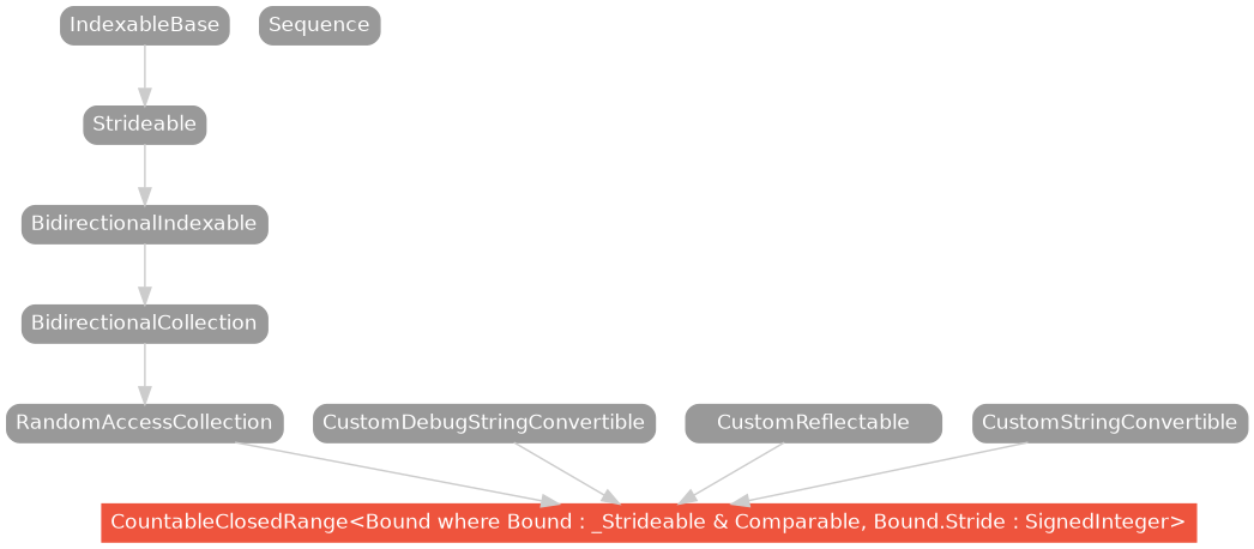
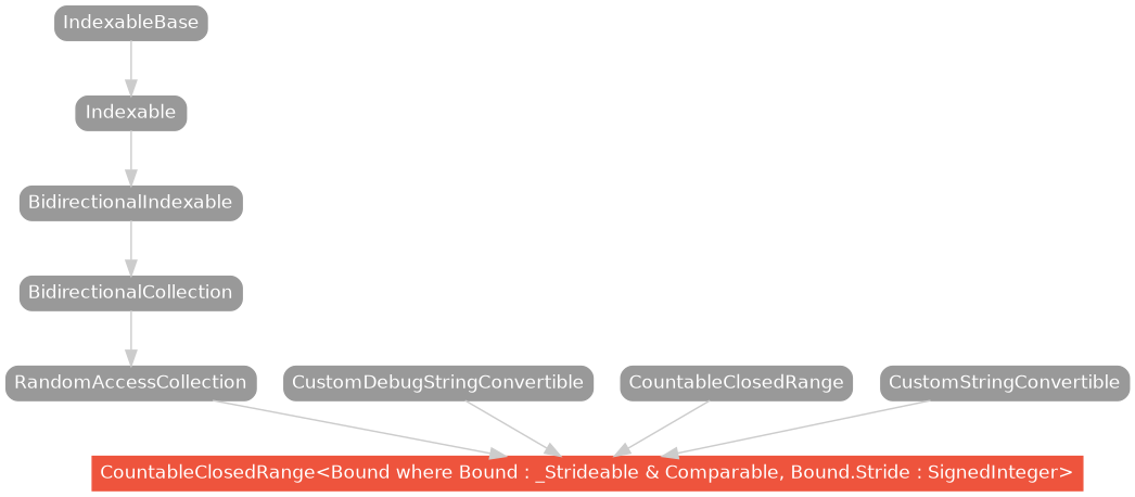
  strict digraph {
    node [color="#999999" fillcolor="#999999" fontcolor=white fontname=Helvetica fontsize=12 margin="0.07,0.05" shape=box style="filled,rounded"]
    edge [color="#cccccc"]
    "CountableClosedRange<Bound where Bound : _Strideable & Comparable, Bound.Stride : SignedInteger>" [color="#ee543d" fillcolor="#ee543d" height=0.3 style=filled]
    BidirectionalCollection [height=0.3]
    RandomAccessCollection [height=0.3]
    BidirectionalIndexable [height=0.3]
    CustomDebugStringConvertible [height=0.3]
-   CustomReflectable [height=0.3]
+   CustomReflectable [height=0.3 label=CountableClosedRange]
    CustomStringConvertible [height=0.3]
-   Indexable [height=0.3 label=Strideable]
+   Indexable [height=0.3]
    IndexableBase [height=0.3]
-   Sequence [height=0.3]
    subgraph sub_1 {
      rank=max
      "CountableClosedRange<Bound where Bound : _Strideable & Comparable, Bound.Stride : SignedInteger>"
    }
    BidirectionalCollection -> RandomAccessCollection
    RandomAccessCollection -> "CountableClosedRange<Bound where Bound : _Strideable & Comparable, Bound.Stride : SignedInteger>"
    BidirectionalIndexable -> BidirectionalCollection
    CustomDebugStringConvertible -> "CountableClosedRange<Bound where Bound : _Strideable & Comparable, Bound.Stride : SignedInteger>"
    CustomReflectable -> "CountableClosedRange<Bound where Bound : _Strideable & Comparable, Bound.Stride : SignedInteger>"
    CustomStringConvertible -> "CountableClosedRange<Bound where Bound : _Strideable & Comparable, Bound.Stride : SignedInteger>"
    Indexable -> BidirectionalIndexable
    IndexableBase -> Indexable
  }
